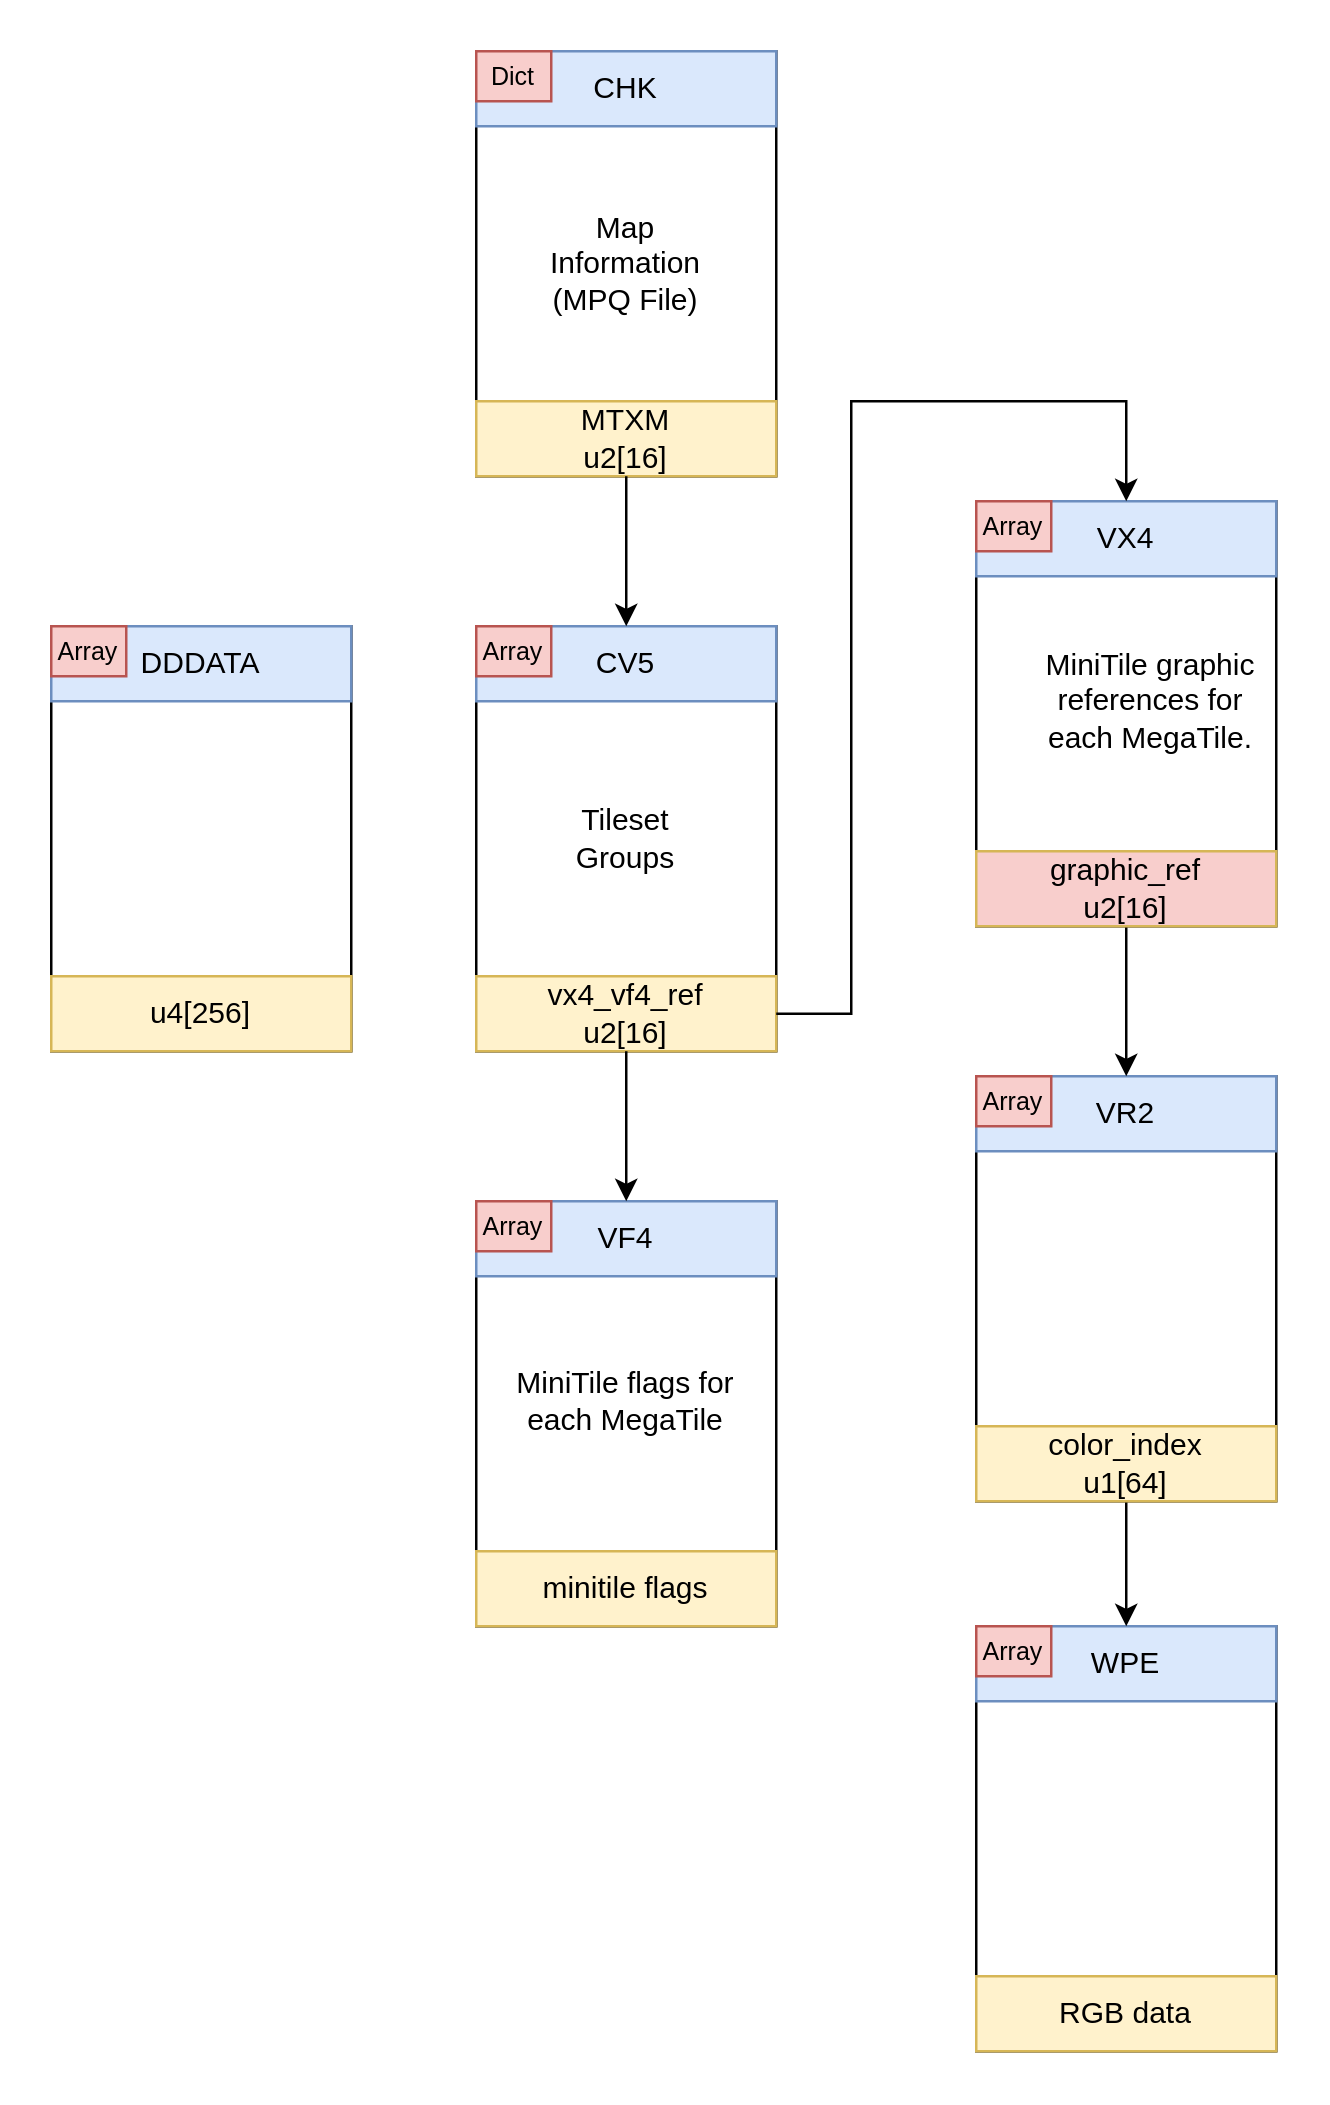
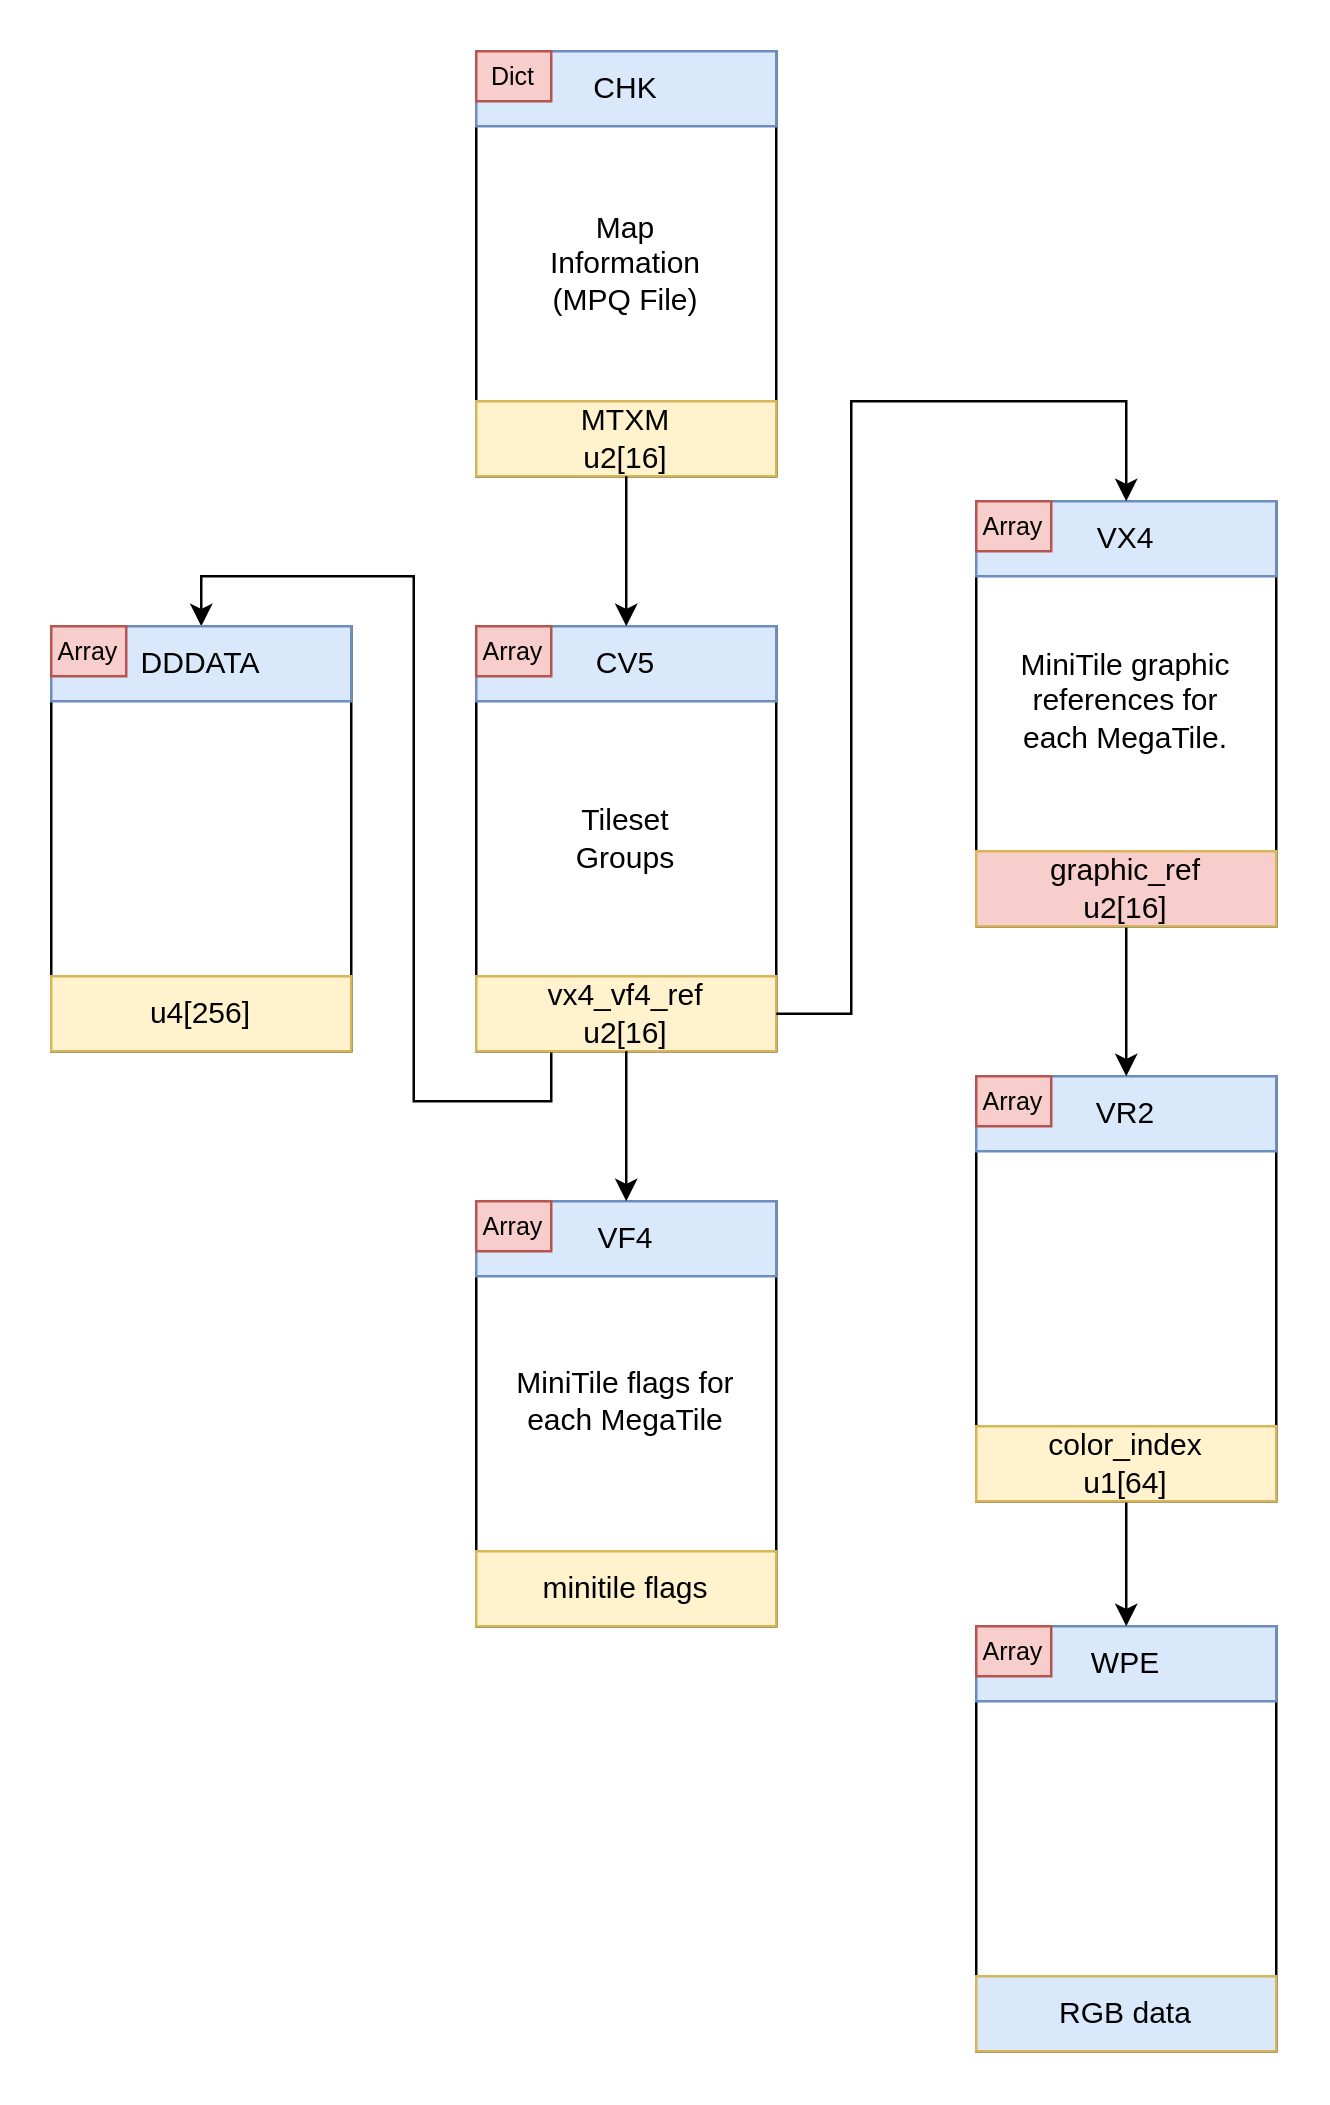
  <mxCell id="0" />
  <mxCell id="1" parent="0" />
  <mxCell id="2" value="" style="rounded=0;whiteSpace=wrap;html=1;" vertex="1" parent="1"><mxGeometry x="190" y="250" width="120" height="170" as="geometry" /></mxCell>
  <mxCell id="3" value="" style="rounded=0;whiteSpace=wrap;html=1;" vertex="1" parent="1"><mxGeometry x="190" y="480" width="120" height="170" as="geometry" /></mxCell>
  <mxCell id="4" value="" style="rounded=0;whiteSpace=wrap;html=1;" vertex="1" parent="1"><mxGeometry x="390" y="200" width="120" height="170" as="geometry" /></mxCell>
  <mxCell id="5" value="" style="rounded=0;whiteSpace=wrap;html=1;" vertex="1" parent="1"><mxGeometry x="390" y="430" width="120" height="170" as="geometry" /></mxCell>
  <mxCell id="6" value="" style="rounded=0;whiteSpace=wrap;html=1;" vertex="1" parent="1"><mxGeometry x="390" y="650" width="120" height="170" as="geometry" /></mxCell>
  <mxCell id="7" value="" style="rounded=0;whiteSpace=wrap;html=1;" vertex="1" parent="1"><mxGeometry x="190" y="20" width="120" height="170" as="geometry" /></mxCell>
  <mxCell id="8" value="CHK" style="rounded=0;whiteSpace=wrap;html=1;fillColor=#dae8fc;strokeColor=#6c8ebf;" vertex="1" parent="1"><mxGeometry x="190" y="20" width="120" height="30" as="geometry" /></mxCell>
  <mxCell id="9" value="CV5" style="rounded=0;whiteSpace=wrap;html=1;fillColor=#dae8fc;strokeColor=#6c8ebf;" vertex="1" parent="1"><mxGeometry x="190" y="250" width="120" height="30" as="geometry" /></mxCell>
  <mxCell id="10" value="VF4" style="rounded=0;whiteSpace=wrap;html=1;fillColor=#dae8fc;strokeColor=#6c8ebf;" vertex="1" parent="1"><mxGeometry x="190" y="480" width="120" height="30" as="geometry" /></mxCell>
  <mxCell id="11" value="VX4" style="rounded=0;whiteSpace=wrap;html=1;fillColor=#dae8fc;strokeColor=#6c8ebf;" vertex="1" parent="1"><mxGeometry x="390" y="200" width="120" height="30" as="geometry" /></mxCell>
  <mxCell id="12" value="VR2" style="rounded=0;whiteSpace=wrap;html=1;fillColor=#dae8fc;strokeColor=#6c8ebf;" vertex="1" parent="1"><mxGeometry x="390" y="430" width="120" height="30" as="geometry" /></mxCell>
  <mxCell id="13" value="WPE" style="rounded=0;whiteSpace=wrap;html=1;fillColor=#dae8fc;strokeColor=#6c8ebf;" vertex="1" parent="1"><mxGeometry x="390" y="650" width="120" height="30" as="geometry" /></mxCell>
  <mxCell id="14" value="MTXM&lt;div&gt;u2[16]&lt;/div&gt;" style="rounded=0;whiteSpace=wrap;html=1;fillColor=#fff2cc;strokeColor=#d6b656;" vertex="1" parent="1"><mxGeometry x="190" y="160" width="120" height="30" as="geometry" /></mxCell>
  <mxCell id="15" value="" style="endArrow=classic;html=1;rounded=0;exitX=0.5;exitY=1;exitDx=0;exitDy=0;entryX=0.5;entryY=0;entryDx=0;entryDy=0;" edge="1" parent="1" source="14" target="9"><mxGeometry width="50" height="50" relative="1" as="geometry"><mxPoint x="510" y="380" as="sourcePoint" /><mxPoint x="560" y="330" as="targetPoint" /></mxGeometry></mxCell>
+ <mxCell id="16" style="edgeStyle=orthogonalEdgeStyle;rounded=0;orthogonalLoop=1;jettySize=auto;html=1;exitX=0.25;exitY=1;exitDx=0;exitDy=0;entryX=0.5;entryY=0;entryDx=0;entryDy=0;" edge="1" parent="1" source="17" target="29"><mxGeometry relative="1" as="geometry" /></mxCell>
  <mxCell id="17" value="vx4_vf4_ref&lt;div&gt;u2[16]&lt;/div&gt;" style="rounded=0;whiteSpace=wrap;html=1;fillColor=#fff2cc;strokeColor=#d6b656;" vertex="1" parent="1"><mxGeometry x="190" y="390" width="120" height="30" as="geometry" /></mxCell>
  <mxCell id="18" value="" style="endArrow=classic;html=1;rounded=0;exitX=0.5;exitY=1;exitDx=0;exitDy=0;entryX=0.5;entryY=0;entryDx=0;entryDy=0;" edge="1" parent="1" source="17" target="10"><mxGeometry width="50" height="50" relative="1" as="geometry"><mxPoint x="450" y="380" as="sourcePoint" /><mxPoint x="500" y="330" as="targetPoint" /></mxGeometry></mxCell>
  <mxCell id="19" value="" style="endArrow=classic;html=1;rounded=0;exitX=1;exitY=0.5;exitDx=0;exitDy=0;entryX=0.5;entryY=0;entryDx=0;entryDy=0;" edge="1" parent="1" source="17" target="11"><mxGeometry width="50" height="50" relative="1" as="geometry"><mxPoint x="450" y="380" as="sourcePoint" /><mxPoint x="500" y="330" as="targetPoint" /><Array as="points"><mxPoint x="340" y="405" /><mxPoint x="340" y="160" /><mxPoint x="450" y="160" /></Array></mxGeometry></mxCell>
  <mxCell id="20" style="edgeStyle=orthogonalEdgeStyle;rounded=0;orthogonalLoop=1;jettySize=auto;html=1;exitX=0.5;exitY=1;exitDx=0;exitDy=0;entryX=0.5;entryY=0;entryDx=0;entryDy=0;" edge="1" parent="1" source="21" target="12"><mxGeometry relative="1" as="geometry" /></mxCell>
  <mxCell id="21" value="graphic_ref&lt;div&gt;u2[16]&lt;/div&gt;" style="rounded=0;whiteSpace=wrap;html=1;fillColor=#f8cecc;strokeColor=#d6b656;" vertex="1" parent="1"><mxGeometry x="390" y="340" width="120" height="30" as="geometry" /></mxCell>
  <mxCell id="22" style="edgeStyle=orthogonalEdgeStyle;rounded=0;orthogonalLoop=1;jettySize=auto;html=1;exitX=0.5;exitY=1;exitDx=0;exitDy=0;entryX=0.5;entryY=0;entryDx=0;entryDy=0;" edge="1" parent="1" source="23" target="13"><mxGeometry relative="1" as="geometry" /></mxCell>
  <mxCell id="23" value="color_index&lt;div&gt;u1[64]&lt;/div&gt;" style="rounded=0;whiteSpace=wrap;html=1;fillColor=#fff2cc;strokeColor=#d6b656;" vertex="1" parent="1"><mxGeometry x="390" y="570" width="120" height="30" as="geometry" /></mxCell>
- <mxCell id="24" value="RGB data" style="rounded=0;whiteSpace=wrap;html=1;fillColor=#fff2cc;strokeColor=#d6b656;" vertex="1" parent="1"><mxGeometry x="390" y="790" width="120" height="30" as="geometry" /></mxCell>
+ <mxCell id="24" value="RGB data" style="rounded=0;whiteSpace=wrap;html=1;fillColor=#dae8fc;strokeColor=#d6b656;" vertex="1" parent="1"><mxGeometry x="390" y="790" width="120" height="30" as="geometry" /></mxCell>
  <mxCell id="25" value="minitile flags" style="rounded=0;whiteSpace=wrap;html=1;fillColor=#fff2cc;strokeColor=#d6b656;" vertex="1" parent="1"><mxGeometry x="190" y="620" width="120" height="30" as="geometry" /></mxCell>
  <mxCell id="26" value="Map Information&lt;div&gt;(MPQ File)&lt;/div&gt;" style="text;html=1;align=center;verticalAlign=middle;whiteSpace=wrap;rounded=0;" vertex="1" parent="1"><mxGeometry x="220" y="90" width="60" height="30" as="geometry" /></mxCell>
  <mxCell id="27" value="Array" style="rounded=0;whiteSpace=wrap;html=1;fillColor=#f8cecc;strokeColor=#b85450;fontSize=10;" vertex="1" parent="1"><mxGeometry x="190" y="250" width="30" height="20" as="geometry" /></mxCell>
  <mxCell id="28" value="" style="rounded=0;whiteSpace=wrap;html=1;" vertex="1" parent="1"><mxGeometry x="20" y="250" width="120" height="170" as="geometry" /></mxCell>
  <mxCell id="29" value="DDDATA" style="rounded=0;whiteSpace=wrap;html=1;fillColor=#dae8fc;strokeColor=#6c8ebf;" vertex="1" parent="1"><mxGeometry x="20" y="250" width="120" height="30" as="geometry" /></mxCell>
  <mxCell id="30" value="u4[256]" style="rounded=0;whiteSpace=wrap;html=1;fillColor=#fff2cc;strokeColor=#d6b656;" vertex="1" parent="1"><mxGeometry x="20" y="390" width="120" height="30" as="geometry" /></mxCell>
  <mxCell id="31" value="Array" style="rounded=0;whiteSpace=wrap;html=1;fillColor=#f8cecc;strokeColor=#b85450;fontSize=10;" vertex="1" parent="1"><mxGeometry x="390" y="200" width="30" height="20" as="geometry" /></mxCell>
  <mxCell id="32" value="Array" style="rounded=0;whiteSpace=wrap;html=1;fillColor=#f8cecc;strokeColor=#b85450;fontSize=10;" vertex="1" parent="1"><mxGeometry x="390" y="430" width="30" height="20" as="geometry" /></mxCell>
  <mxCell id="33" value="Array" style="rounded=0;whiteSpace=wrap;html=1;fillColor=#f8cecc;strokeColor=#b85450;fontSize=10;" vertex="1" parent="1"><mxGeometry x="390" y="650" width="30" height="20" as="geometry" /></mxCell>
  <mxCell id="34" value="Array" style="rounded=0;whiteSpace=wrap;html=1;fillColor=#f8cecc;strokeColor=#b85450;fontSize=10;" vertex="1" parent="1"><mxGeometry x="190" y="480" width="30" height="20" as="geometry" /></mxCell>
  <mxCell id="35" value="Array" style="rounded=0;whiteSpace=wrap;html=1;fillColor=#f8cecc;strokeColor=#b85450;fontSize=10;" vertex="1" parent="1"><mxGeometry x="20" y="250" width="30" height="20" as="geometry" /></mxCell>
  <mxCell id="36" value="Dict" style="rounded=0;whiteSpace=wrap;html=1;fillColor=#f8cecc;strokeColor=#b85450;fontSize=10;" vertex="1" parent="1"><mxGeometry x="190" y="20" width="30" height="20" as="geometry" /></mxCell>
  <mxCell id="37" value="Tileset Groups" style="text;html=1;align=center;verticalAlign=middle;whiteSpace=wrap;rounded=0;" vertex="1" parent="1"><mxGeometry x="220" y="320" width="60" height="30" as="geometry" /></mxCell>
  <mxCell id="38" value="MiniTile flags for each MegaTile" style="text;html=1;align=center;verticalAlign=middle;whiteSpace=wrap;rounded=0;" vertex="1" parent="1"><mxGeometry x="200" y="530" width="100" height="60" as="geometry" /></mxCell>
- <mxCell id="39" value="MiniTile graphic references for each MegaTile." style="text;html=1;align=center;verticalAlign=middle;whiteSpace=wrap;rounded=0;" vertex="1" parent="1"><mxGeometry x="412" y="260" width="96" height="40" as="geometry" /></mxCell>
+ <mxCell id="39" value="MiniTile graphic references for each MegaTile." style="text;html=1;align=center;verticalAlign=middle;whiteSpace=wrap;rounded=0;" vertex="1" parent="1"><mxGeometry x="402" y="260" width="96" height="40" as="geometry" /></mxCell>
